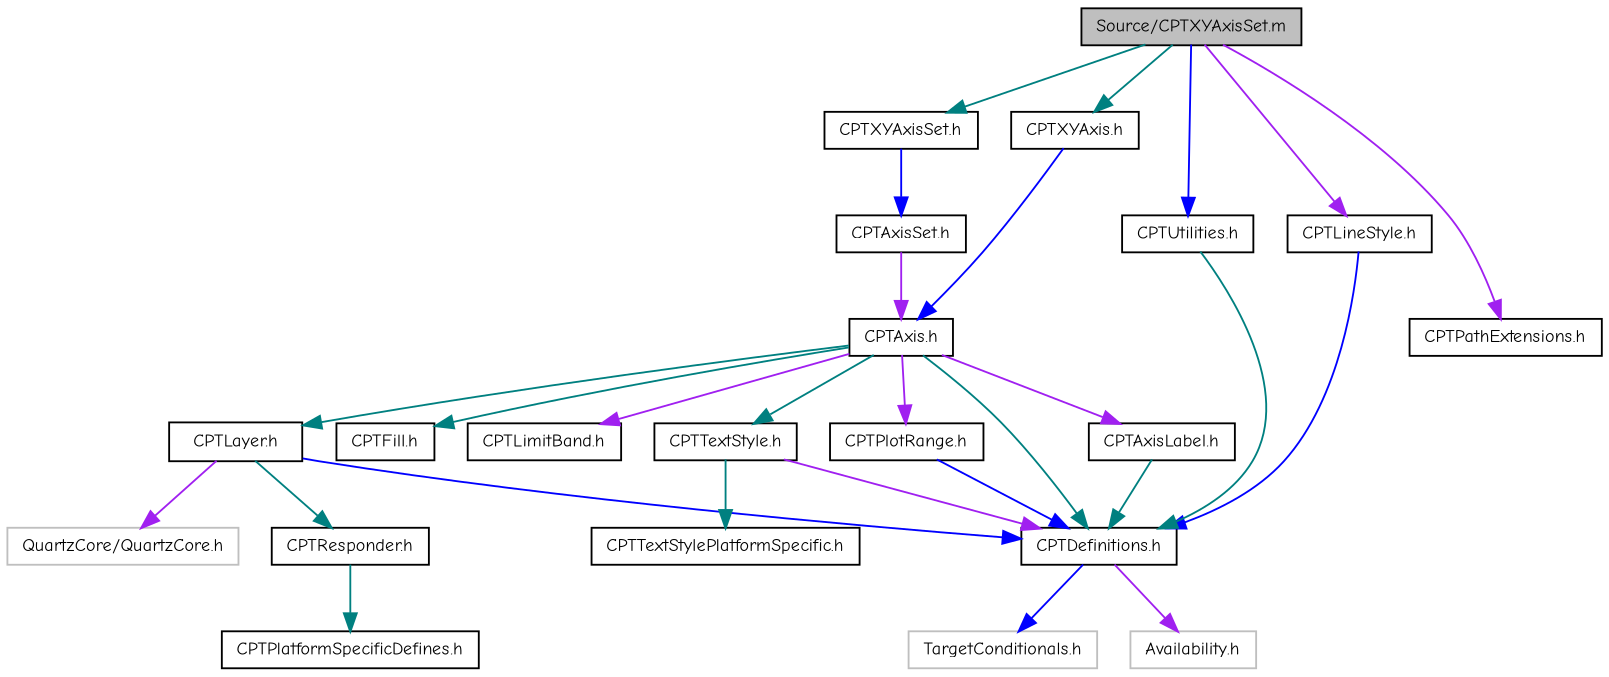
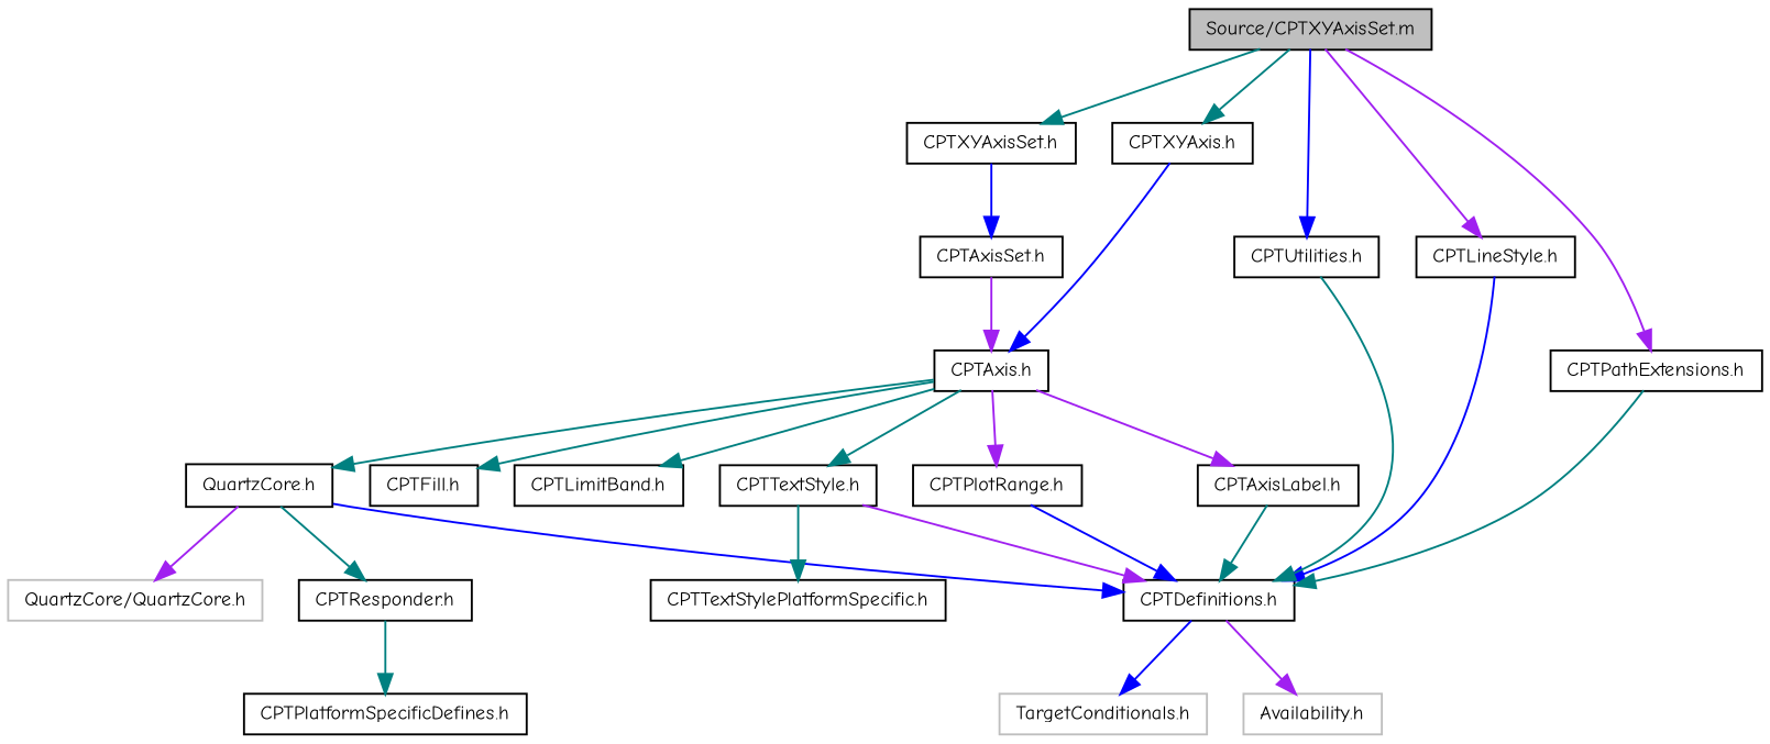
  digraph {
    fontname="Comic Neue"
    node [color=black fontname="Comic Neue" fontsize=10 shape=record]
    edge [color=teal fontname="Comic Neue" fontsize=10 labelfontname="Lucinda Grande" labelfontsize=10 style=solid]
    n1 [fillcolor=grey75 fontcolor=black height=0.2 label="Source/CPTXYAxisSet.m" style=filled width=0.4]
    n2 [height=0.2 label="CPTXYAxisSet.h" width=0.4]
    n3 [height=0.2 label="CPTLineStyle.h" width=0.4]
    n4 [height=0.2 label="CPTPathExtensions.h" width=0.4]
    n5 [height=0.2 label="CPTUtilities.h" width=0.4]
    n6 [height=0.2 label="CPTXYAxis.h" width=0.4]
    n7 [height=0.2 label="CPTAxisSet.h" width=0.4]
    n8 [height=0.2 label="CPTDefinitions.h" width=0.4]
    n9 [height=0.2 label="CPTAxis.h" width=0.4]
-   n10 [height=0.2 label="CPTLayer.h" width=0.4]
+   n10 [height=0.2 label="QuartzCore.h" width=0.4]
    n11 [height=0.2 label="CPTResponder.h" width=0.4]
    n12 [color=grey75 height=0.2 label="QuartzCore/QuartzCore.h" width=0.4]
    n13 [height=0.2 label="CPTAxisLabel.h" width=0.4]
    n14 [height=0.2 label="CPTFill.h" width=0.4]
    n15 [height=0.2 label="CPTLimitBand.h" width=0.4]
    n16 [height=0.2 label="CPTPlotRange.h" width=0.4]
    n17 [height=0.2 label="CPTTextStyle.h" width=0.4]
    n18 [height=0.2 label="CPTPlatformSpecificDefines.h" width=0.4]
    n19 [color=grey75 height=0.2 label="TargetConditionals.h" width=0.4]
    n20 [color=grey75 height=0.2 label="Availability.h" width=0.4]
    n21 [height=0.2 label="CPTTextStylePlatformSpecific.h" width=0.4]
    n1 -> n2
    n1 -> n3 [color=purple]
    n1 -> n4 [color=purple]
    n1 -> n5 [color=blue]
    n1 -> n6
    n2 -> n7 [color=blue]
    n3 -> n8 [color=blue]
    n5 -> n8
    n6 -> n9 [color=blue]
    n7 -> n9 [color=purple]
    n8 -> n19 [color=blue]
    n8 -> n20 [color=purple]
-   n9 -> n8
+   n4 -> n8
    n9 -> n10
    n9 -> n13 [color=purple]
    n9 -> n14
-   n9 -> n15 [color=purple]
+   n9 -> n15
    n9 -> n16 [color=purple]
    n9 -> n17
    n10 -> n8 [color=blue]
    n10 -> n11
    n10 -> n12 [color=purple]
    n11 -> n18
    n13 -> n8
    n16 -> n8 [color=blue]
    n17 -> n8 [color=purple]
    n17 -> n21
  }
